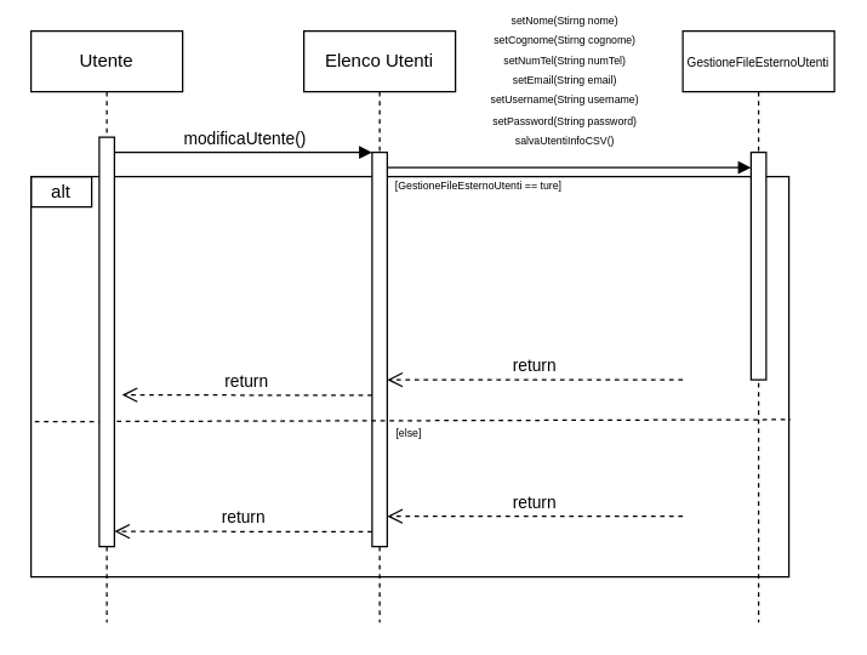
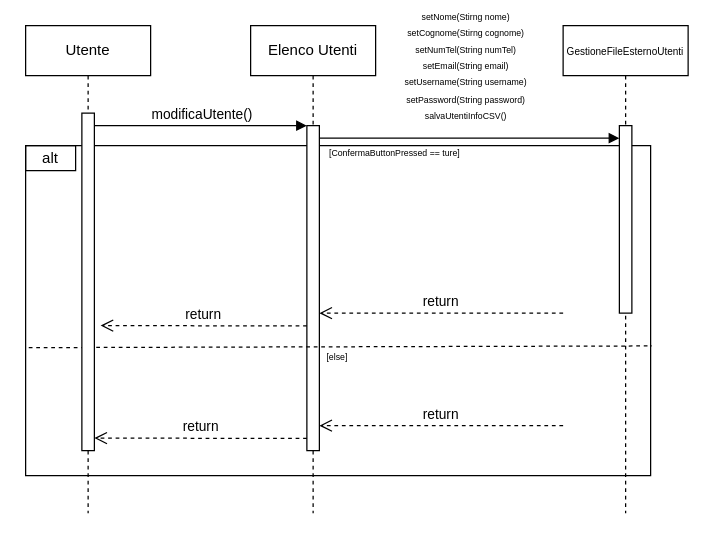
  <mxCell id="0" />
  <mxCell id="1" parent="0" />
  <mxCell id="2" value="" style="rounded=0;whiteSpace=wrap;html=1;fillStyle=cross-hatch;gradientColor=none;gradientDirection=radial;fillColor=none;" vertex="1" parent="1"><mxGeometry x="20" y="116" width="500" height="264" as="geometry" /></mxCell>
  <mxCell id="3" value="Elenco Utenti" style="shape=umlLifeline;perimeter=lifelinePerimeter;whiteSpace=wrap;html=1;container=0;dropTarget=0;collapsible=0;recursiveResize=0;outlineConnect=0;portConstraint=eastwest;newEdgeStyle={&quot;edgeStyle&quot;:&quot;elbowEdgeStyle&quot;,&quot;elbow&quot;:&quot;vertical&quot;,&quot;curved&quot;:0,&quot;rounded&quot;:0};" vertex="1" parent="1"><mxGeometry x="200" y="20" width="100" height="390" as="geometry" /></mxCell>
  <mxCell id="4" value="" style="html=1;points=[];perimeter=orthogonalPerimeter;outlineConnect=0;targetShapes=umlLifeline;portConstraint=eastwest;newEdgeStyle={&quot;edgeStyle&quot;:&quot;elbowEdgeStyle&quot;,&quot;elbow&quot;:&quot;vertical&quot;,&quot;curved&quot;:0,&quot;rounded&quot;:0};" vertex="1" parent="3"><mxGeometry x="45" y="80" width="10" height="260" as="geometry" /></mxCell>
  <mxCell id="5" value="" style="html=1;verticalAlign=bottom;endArrow=block;edgeStyle=elbowEdgeStyle;elbow=horizontal;curved=0;rounded=0;" edge="1" parent="1" target="4"><mxGeometry relative="1" as="geometry"><mxPoint x="75" y="100" as="sourcePoint" /><Array as="points"><mxPoint x="160" y="100" /></Array><mxPoint as="offset" /></mxGeometry></mxCell>
  <mxCell id="6" value="modificaUtente()" style="edgeLabel;html=1;align=center;verticalAlign=middle;resizable=0;points=[];" vertex="1" connectable="0" parent="5"><mxGeometry x="0.148" relative="1" as="geometry"><mxPoint x="-13" y="-10" as="offset" /></mxGeometry></mxCell>
  <mxCell id="7" value="&lt;font style=&quot;font-size: 7px;&quot;&gt;setNome(Stirng nome)&lt;br&gt;setCognome(Stirng cognome)&lt;/font&gt;&lt;div&gt;&lt;font style=&quot;font-size: 7px;&quot;&gt;setNumTel(String numTel)&lt;/font&gt;&lt;/div&gt;&lt;div&gt;&lt;font style=&quot;font-size: 7px;&quot;&gt;setEmail(String email)&lt;/font&gt;&lt;/div&gt;&lt;div&gt;&lt;font style=&quot;font-size: 7px;&quot;&gt;setUsername(String username)&lt;/font&gt;&lt;/div&gt;&lt;div&gt;&lt;font style=&quot;font-size: 7px;&quot;&gt;setPassword(String password)&lt;/font&gt;&lt;/div&gt;&lt;div&gt;&lt;font style=&quot;font-size: 7px;&quot;&gt;salvaUtentiInfoCSV()&lt;/font&gt;&lt;/div&gt;" style="html=1;verticalAlign=bottom;endArrow=block;edgeStyle=elbowEdgeStyle;elbow=horizontal;curved=0;rounded=0;" edge="1" parent="1" source="4" target="12"><mxGeometry x="-0.026" y="10" relative="1" as="geometry"><mxPoint x="260" y="110" as="sourcePoint" /><Array as="points"><mxPoint x="345" y="110" /></Array><mxPoint x="450" y="110" as="targetPoint" /><mxPoint as="offset" /></mxGeometry></mxCell>
  <mxCell id="8" value="alt" style="rounded=0;whiteSpace=wrap;html=1;fillColor=none;" vertex="1" parent="1"><mxGeometry x="20" y="116" width="40" height="20" as="geometry" /></mxCell>
  <mxCell id="9" value="" style="endArrow=none;dashed=1;html=1;rounded=0;exitX=0;exitY=0.525;exitDx=0;exitDy=0;exitPerimeter=0;entryX=1.002;entryY=0.607;entryDx=0;entryDy=0;entryPerimeter=0;" edge="1" parent="1" target="2"><mxGeometry width="50" height="50" relative="1" as="geometry"><mxPoint x="22.5" y="277.62" as="sourcePoint" /><mxPoint x="842.5" y="278.37" as="targetPoint" /><Array as="points" /></mxGeometry></mxCell>
  <mxCell id="10" value="return" style="html=1;verticalAlign=bottom;endArrow=open;dashed=1;endSize=8;edgeStyle=elbowEdgeStyle;elbow=vertical;curved=0;rounded=0;" edge="1" parent="1"><mxGeometry relative="1" as="geometry"><mxPoint x="80" y="260" as="targetPoint" /><Array as="points"><mxPoint x="215" y="260" /><mxPoint x="180" y="260" /></Array><mxPoint x="245" y="260.23" as="sourcePoint" /></mxGeometry></mxCell>
  <mxCell id="11" value="&lt;font style=&quot;font-size: 8px;&quot;&gt;GestioneFileEsternoUtenti&lt;/font&gt;" style="shape=umlLifeline;perimeter=lifelinePerimeter;whiteSpace=wrap;html=1;container=0;dropTarget=0;collapsible=0;recursiveResize=0;outlineConnect=0;portConstraint=eastwest;newEdgeStyle={&quot;edgeStyle&quot;:&quot;elbowEdgeStyle&quot;,&quot;elbow&quot;:&quot;vertical&quot;,&quot;curved&quot;:0,&quot;rounded&quot;:0};" vertex="1" parent="1"><mxGeometry x="450" y="20" width="100" height="390" as="geometry" /></mxCell>
  <mxCell id="12" value="" style="html=1;points=[];perimeter=orthogonalPerimeter;outlineConnect=0;targetShapes=umlLifeline;portConstraint=eastwest;newEdgeStyle={&quot;edgeStyle&quot;:&quot;elbowEdgeStyle&quot;,&quot;elbow&quot;:&quot;vertical&quot;,&quot;curved&quot;:0,&quot;rounded&quot;:0};" vertex="1" parent="11"><mxGeometry x="45" y="80" width="10" height="150" as="geometry" /></mxCell>
  <mxCell id="13" value="return" style="html=1;verticalAlign=bottom;endArrow=open;dashed=1;endSize=8;edgeStyle=elbowEdgeStyle;elbow=horizontal;curved=0;rounded=0;" edge="1" parent="1" target="4"><mxGeometry relative="1" as="geometry"><mxPoint x="280" y="194.62" as="targetPoint" /><Array as="points"><mxPoint x="380" y="250" /></Array><mxPoint x="450" y="250" as="sourcePoint" /></mxGeometry></mxCell>
  <mxCell id="14" value="return" style="html=1;verticalAlign=bottom;endArrow=open;dashed=1;endSize=8;edgeStyle=elbowEdgeStyle;elbow=vertical;curved=0;rounded=0;" edge="1" parent="1"><mxGeometry relative="1" as="geometry"><mxPoint x="75" y="350" as="targetPoint" /><Array as="points"><mxPoint x="215" y="350" /><mxPoint x="180" y="350" /></Array><mxPoint x="245" y="350.23" as="sourcePoint" /></mxGeometry></mxCell>
  <mxCell id="15" value="&lt;font style=&quot;font-size: 7px;&quot;&gt;[else]&lt;/font&gt;" style="text;html=1;align=center;verticalAlign=middle;whiteSpace=wrap;rounded=0;rotation=0;" vertex="1" parent="1"><mxGeometry x="260" y="283" width="19" as="geometry" /></mxCell>
  <mxCell id="16" value="return" style="html=1;verticalAlign=bottom;endArrow=open;dashed=1;endSize=8;edgeStyle=elbowEdgeStyle;elbow=horizontal;curved=0;rounded=0;" edge="1" parent="1"><mxGeometry relative="1" as="geometry"><mxPoint x="255" y="340" as="targetPoint" /><Array as="points"><mxPoint x="380" y="340" /></Array><mxPoint x="450" y="340" as="sourcePoint" /></mxGeometry></mxCell>
- <mxCell id="17" value="&lt;font style=&quot;font-size: 7px;&quot;&gt;[GestioneFileEsternoUtenti == ture]&lt;/font&gt;" style="text;html=1;align=center;verticalAlign=middle;resizable=0;points=[];autosize=1;strokeColor=none;fillColor=none;" vertex="1" parent="1"><mxGeometry x="250" y="106" width="130" height="30" as="geometry" /></mxCell>
+ <mxCell id="17" value="&lt;font style=&quot;font-size: 7px;&quot;&gt;[ConfermaButtonPressed == ture]&lt;/font&gt;" style="text;html=1;align=center;verticalAlign=middle;resizable=0;points=[];autosize=1;strokeColor=none;fillColor=none;" vertex="1" parent="1"><mxGeometry x="250" y="106" width="130" height="30" as="geometry" /></mxCell>
  <mxCell id="18" value="Utente" style="shape=umlLifeline;perimeter=lifelinePerimeter;whiteSpace=wrap;html=1;container=0;dropTarget=0;collapsible=0;recursiveResize=0;outlineConnect=0;portConstraint=eastwest;newEdgeStyle={&quot;edgeStyle&quot;:&quot;elbowEdgeStyle&quot;,&quot;elbow&quot;:&quot;vertical&quot;,&quot;curved&quot;:0,&quot;rounded&quot;:0};" vertex="1" parent="1"><mxGeometry x="20" y="20" width="100" height="390" as="geometry" /></mxCell>
  <mxCell id="19" value="" style="html=1;points=[];perimeter=orthogonalPerimeter;outlineConnect=0;targetShapes=umlLifeline;portConstraint=eastwest;newEdgeStyle={&quot;edgeStyle&quot;:&quot;elbowEdgeStyle&quot;,&quot;elbow&quot;:&quot;vertical&quot;,&quot;curved&quot;:0,&quot;rounded&quot;:0};" vertex="1" parent="18"><mxGeometry x="45" y="70" width="10" height="270" as="geometry" /></mxCell>
